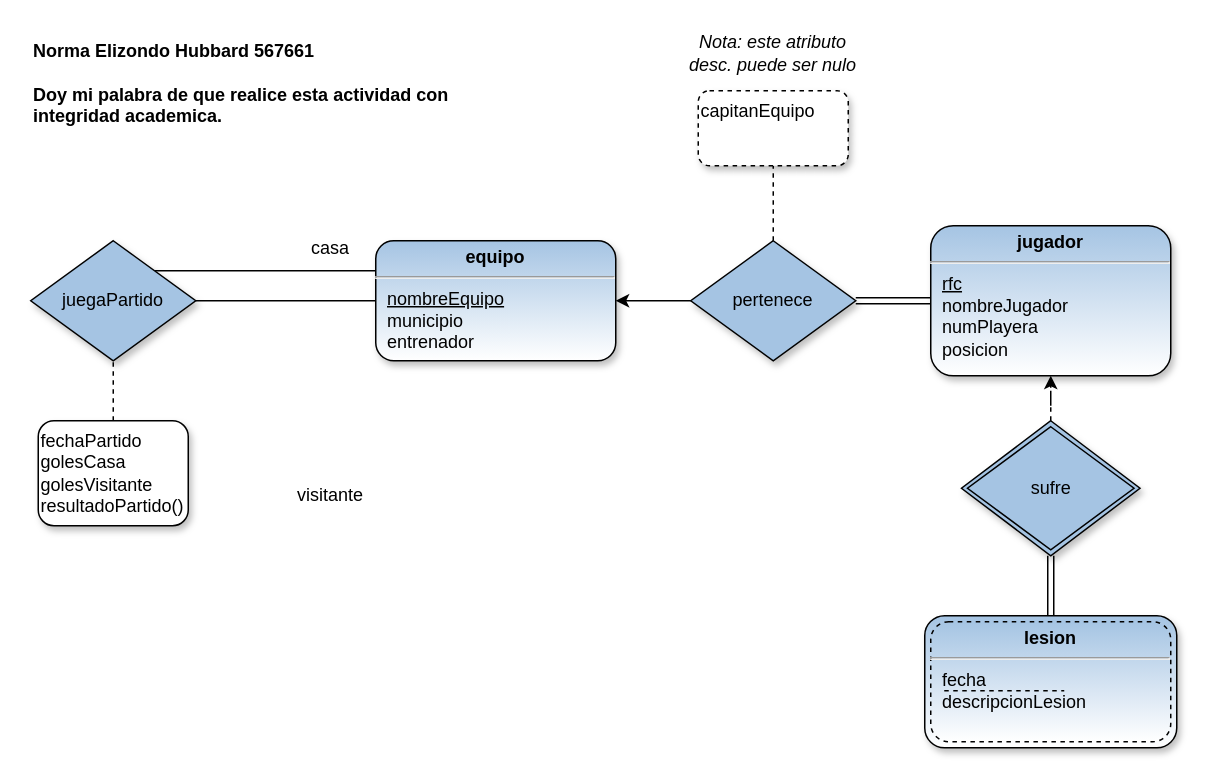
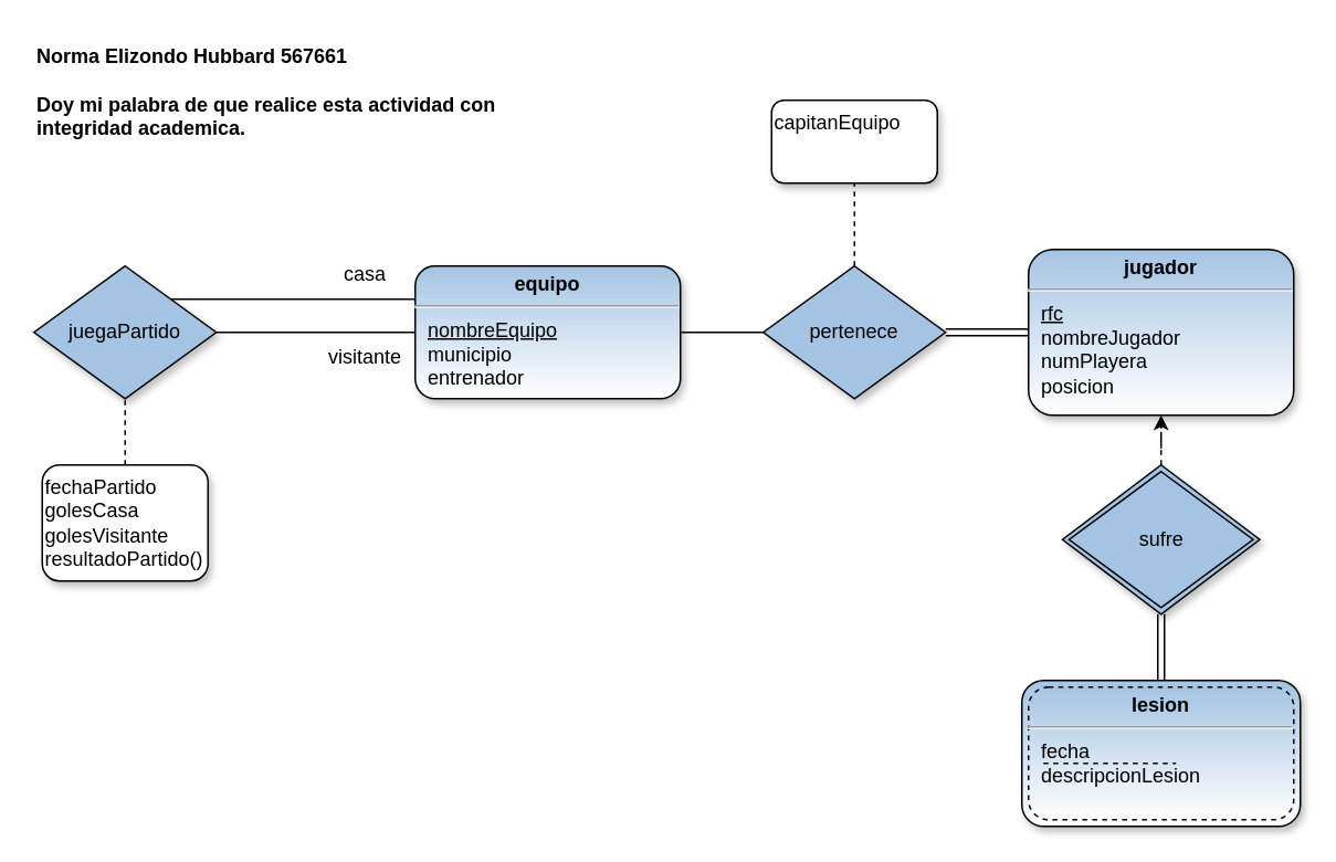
  <mxCell id="0" />
  <mxCell id="1" parent="0" />
  <mxCell id="2" value="Norma Elizondo Hubbard 567661&lt;br&gt;&lt;br&gt;Doy mi palabra de que realice esta actividad con integridad academica." style="text;html=1;strokeColor=none;fillColor=none;align=left;verticalAlign=middle;whiteSpace=wrap;rounded=0;fontStyle=1" vertex="1" parent="1"><mxGeometry x="20" y="40" width="320" height="30" as="geometry" /></mxCell>
  <mxCell id="3" style="edgeStyle=orthogonalEdgeStyle;rounded=0;orthogonalLoop=1;jettySize=auto;html=1;entryX=1;entryY=0;entryDx=0;entryDy=0;exitX=0;exitY=0.25;exitDx=0;exitDy=0;endArrow=none;endFill=0;startArrow=none;startFill=0;" edge="1" parent="1" source="5" target="6"><mxGeometry relative="1" as="geometry" /></mxCell>
  <mxCell id="4" style="edgeStyle=orthogonalEdgeStyle;rounded=0;orthogonalLoop=1;jettySize=auto;html=1;entryX=1;entryY=0.5;entryDx=0;entryDy=0;endArrow=none;endFill=0;" edge="1" parent="1" source="5" target="6"><mxGeometry relative="1" as="geometry" /></mxCell>
  <mxCell id="5" value="&lt;p style=&quot;text-align: center ; margin: 4px 0px 0px&quot;&gt;&lt;b&gt;equipo&lt;/b&gt;&lt;/p&gt;&lt;hr&gt;&lt;p style=&quot;margin: 0px ; margin-left: 8px&quot;&gt;&lt;u&gt;nombreEquipo&lt;/u&gt;&lt;br&gt;&lt;/p&gt;&lt;p style=&quot;margin: 0px ; margin-left: 8px&quot;&gt;municipio&lt;/p&gt;&lt;p style=&quot;margin: 0px ; margin-left: 8px&quot;&gt;entrenador&lt;/p&gt;" style="verticalAlign=top;align=left;overflow=fill;fontSize=12;fontFamily=Helvetica;html=1;gradientDirection=south;rounded=1;shadow=1;sketch=0;glass=0;strokeColor=#000000;fillColor=#a5c4e3;gradientColor=#ffffff;" vertex="1" parent="1"><mxGeometry x="250" y="160" width="160" height="80" as="geometry" /></mxCell>
  <mxCell id="6" value="juegaPartido" style="shape=rhombus;perimeter=rhombusPerimeter;whiteSpace=wrap;html=1;align=center;rounded=0;shadow=1;glass=0;sketch=0;strokeColor=#000000;fillColor=#a5c4e3;" vertex="1" parent="1"><mxGeometry x="20" y="160" width="110" height="80" as="geometry" /></mxCell>
  <mxCell id="7" value="casa" style="text;html=1;strokeColor=none;fillColor=none;align=center;verticalAlign=middle;whiteSpace=wrap;rounded=0;" vertex="1" parent="1"><mxGeometry x="190" y="150" width="60" height="30" as="geometry" /></mxCell>
- <mxCell id="8" value="visitante" style="text;html=1;strokeColor=none;fillColor=none;align=center;verticalAlign=middle;whiteSpace=wrap;rounded=0;" vertex="1" parent="1"><mxGeometry x="190" y="315" width="60" height="30" as="geometry" /></mxCell>
+ <mxCell id="8" value="visitante" style="text;html=1;strokeColor=none;fillColor=none;align=center;verticalAlign=middle;whiteSpace=wrap;rounded=0;" vertex="1" parent="1"><mxGeometry x="190" y="200" width="60" height="30" as="geometry" /></mxCell>
  <mxCell id="9" value="" style="edgeStyle=orthogonalEdgeStyle;rounded=0;orthogonalLoop=1;jettySize=auto;html=1;endArrow=none;endFill=0;dashed=1;" edge="1" parent="1" source="10" target="6"><mxGeometry relative="1" as="geometry" /></mxCell>
  <mxCell id="10" value="fechaPartido&lt;br&gt;golesCasa&lt;br&gt;golesVisitante&lt;br&gt;resultadoPartido()" style="rounded=1;whiteSpace=wrap;html=1;shadow=1;sketch=0;fillColor=#ffffff;gradientColor=#ffffff;align=left;verticalAlign=top;" vertex="1" parent="1"><mxGeometry x="25" y="280" width="100" height="70" as="geometry" /></mxCell>
  <mxCell id="11" value="" style="edgeStyle=orthogonalEdgeStyle;rounded=0;orthogonalLoop=1;jettySize=auto;html=1;endArrow=none;endFill=0;shape=link;" edge="1" parent="1" source="12" target="15"><mxGeometry relative="1" as="geometry" /></mxCell>
  <mxCell id="12" value="&lt;p style=&quot;text-align: center ; margin: 4px 0px 0px&quot;&gt;&lt;b&gt;jugador&lt;/b&gt;&lt;/p&gt;&lt;hr&gt;&lt;p style=&quot;margin: 0px ; margin-left: 8px&quot;&gt;&lt;u&gt;rfc&lt;/u&gt;&lt;br&gt;&lt;/p&gt;&lt;p style=&quot;margin: 0px ; margin-left: 8px&quot;&gt;nombreJugador&lt;/p&gt;&lt;p style=&quot;margin: 0px ; margin-left: 8px&quot;&gt;numPlayera&lt;/p&gt;&lt;p style=&quot;margin: 0px ; margin-left: 8px&quot;&gt;posicion&lt;/p&gt;" style="verticalAlign=top;align=left;overflow=fill;fontSize=12;fontFamily=Helvetica;html=1;gradientDirection=south;rounded=1;shadow=1;sketch=0;glass=0;strokeColor=#000000;fillColor=#a5c4e3;gradientColor=#ffffff;" vertex="1" parent="1"><mxGeometry x="620" y="150" width="160" height="100" as="geometry" /></mxCell>
- <mxCell id="13" value="" style="edgeStyle=orthogonalEdgeStyle;rounded=0;orthogonalLoop=1;jettySize=auto;html=1;endArrow=classic;endFill=1;" edge="1" parent="1" source="15" target="5"><mxGeometry relative="1" as="geometry" /></mxCell>
+ <mxCell id="13" value="" style="edgeStyle=orthogonalEdgeStyle;rounded=0;orthogonalLoop=1;jettySize=auto;html=1;endArrow=none;endFill=1;" edge="1" parent="1" source="15" target="5"><mxGeometry relative="1" as="geometry" /></mxCell>
  <mxCell id="14" value="" style="edgeStyle=orthogonalEdgeStyle;rounded=0;orthogonalLoop=1;jettySize=auto;html=1;endArrow=none;endFill=0;dashed=1;" edge="1" parent="1" source="15" target="16"><mxGeometry relative="1" as="geometry" /></mxCell>
  <mxCell id="15" value="pertenece" style="shape=rhombus;perimeter=rhombusPerimeter;whiteSpace=wrap;html=1;align=center;rounded=0;shadow=1;glass=0;sketch=0;strokeColor=#000000;fillColor=#a5c4e3;" vertex="1" parent="1"><mxGeometry x="460" y="160" width="110" height="80" as="geometry" /></mxCell>
- <mxCell id="16" value="capitanEquipo" style="rounded=1;whiteSpace=wrap;html=1;shadow=1;sketch=0;fillColor=#ffffff;gradientColor=#ffffff;align=left;verticalAlign=top;dashed=1;" vertex="1" parent="1"><mxGeometry x="465" y="60" width="100" height="50" as="geometry" /></mxCell>
+ <mxCell id="16" value="capitanEquipo" style="rounded=1;whiteSpace=wrap;html=1;shadow=1;sketch=0;fillColor=#ffffff;gradientColor=#ffffff;align=left;verticalAlign=top;" vertex="1" parent="1"><mxGeometry x="465" y="60" width="100" height="50" as="geometry" /></mxCell>
  <mxCell id="17" value="" style="edgeStyle=orthogonalEdgeStyle;rounded=0;orthogonalLoop=1;jettySize=auto;html=1;endArrow=classic;endFill=1;dashed=1;" edge="1" parent="1" source="19" target="12"><mxGeometry relative="1" as="geometry" /></mxCell>
  <mxCell id="18" value="" style="edgeStyle=orthogonalEdgeStyle;rounded=0;orthogonalLoop=1;jettySize=auto;html=1;endArrow=none;endFill=0;shape=link;" edge="1" parent="1" source="19" target="23"><mxGeometry relative="1" as="geometry" /></mxCell>
  <mxCell id="19" value="sufre" style="shape=rhombus;double=1;perimeter=rhombusPerimeter;whiteSpace=wrap;html=1;align=center;fillColor=#a5c4e3;shadow=1;" vertex="1" parent="1"><mxGeometry x="640.5" y="280" width="119" height="90" as="geometry" /></mxCell>
  <mxCell id="20" value="" style="group" vertex="1" connectable="0" parent="1"><mxGeometry x="616" y="410" width="168" height="88" as="geometry" /></mxCell>
  <mxCell id="21" value="" style="group" vertex="1" connectable="0" parent="20"><mxGeometry width="168" height="88" as="geometry" /></mxCell>
  <mxCell id="22" value="" style="group;container=0;rounded=1;fillColor=#a5c4e3;strokeColor=#000000;gradientColor=#ffffff;shadow=1;" vertex="1" connectable="0" parent="21"><mxGeometry width="168" height="88" as="geometry" /></mxCell>
  <mxCell id="23" value="&lt;p style=&quot;text-align: center ; margin: 4px 0px 0px&quot;&gt;&lt;b&gt;lesion&lt;/b&gt;&lt;/p&gt;&lt;hr&gt;&lt;p style=&quot;margin: 0px ; margin-left: 8px&quot;&gt;&lt;span&gt;fecha&lt;/span&gt;&lt;/p&gt;&lt;p style=&quot;margin: 0px ; margin-left: 8px&quot;&gt;&lt;span&gt;descripcionLesion&lt;/span&gt;&lt;br&gt;&lt;/p&gt;" style="verticalAlign=top;align=left;overflow=fill;fontSize=12;fontFamily=Helvetica;html=1;gradientColor=#ffffff;fillColor=#a5c4e3;rounded=1;dashed=1;" vertex="1" parent="21"><mxGeometry x="4" y="4" width="160" height="80" as="geometry" /></mxCell>
  <mxCell id="24" value="" style="endArrow=none;dashed=1;html=1;rounded=0;" edge="1" parent="20"><mxGeometry width="50" height="50" relative="1" as="geometry"><mxPoint x="13" y="50" as="sourcePoint" /><mxPoint x="93" y="50" as="targetPoint" /></mxGeometry></mxCell>
- <mxCell id="25" value="Nota: este atributo desc. puede ser nulo" style="text;html=1;strokeColor=none;fillColor=none;align=center;verticalAlign=middle;whiteSpace=wrap;rounded=0;fontStyle=2" vertex="1" parent="1"><mxGeometry x="455" y="20" width="120" height="30" as="geometry" /></mxCell>
